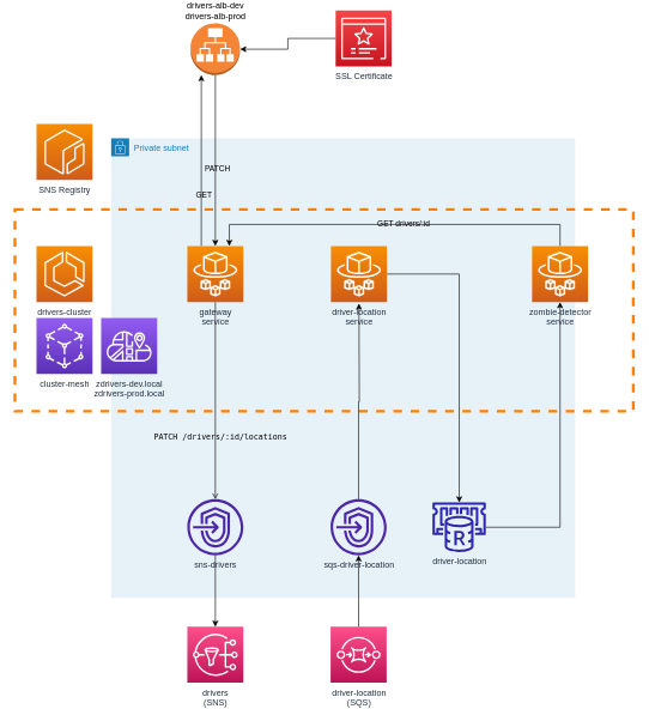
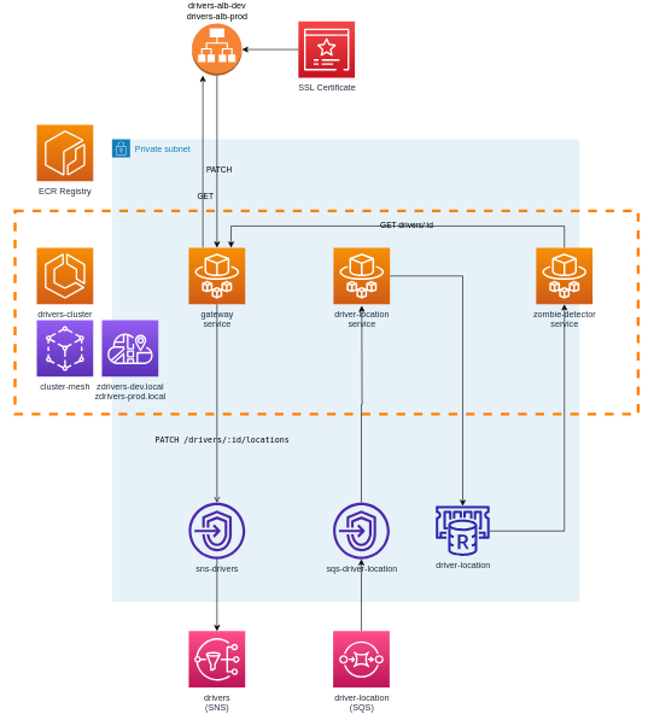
  <mxCell id="0" />
  <mxCell id="1" parent="0" />
  <mxCell id="2" value="Private subnet" style="points=[[0,0],[0.25,0],[0.5,0],[0.75,0],[1,0],[1,0.25],[1,0.5],[1,0.75],[1,1],[0.75,1],[0.5,1],[0.25,1],[0,1],[0,0.75],[0,0.5],[0,0.25]];outlineConnect=0;gradientColor=none;html=1;whiteSpace=wrap;fontSize=12;fontStyle=0;shape=mxgraph.aws4.group;grIcon=mxgraph.aws4.group_security_group;grStroke=0;strokeColor=#147EBA;fillColor=#E6F2F8;verticalAlign=top;align=left;spacingLeft=30;fontColor=#147EBA;dashed=0;" parent="1" vertex="1"><mxGeometry x="154" y="183" width="646" height="640" as="geometry" /></mxCell>
  <mxCell id="3" value="" style="rounded=0;whiteSpace=wrap;html=1;labelBackgroundColor=none;fillColor=none;dashed=1;strokeWidth=4;strokeColor=#FF8000;" parent="1" vertex="1"><mxGeometry x="20" y="282" width="861" height="281" as="geometry" /></mxCell>
  <mxCell id="4" style="edgeStyle=orthogonalEdgeStyle;rounded=0;orthogonalLoop=1;jettySize=auto;html=1;exitX=0.25;exitY=0;exitDx=0;exitDy=0;exitPerimeter=0;" parent="1" source="8" target="11" edge="1"><mxGeometry relative="1" as="geometry"><Array as="points"><mxPoint x="280" y="173" /><mxPoint x="280" y="173" /></Array></mxGeometry></mxCell>
  <mxCell id="5" value="GET" style="edgeLabel;html=1;align=center;verticalAlign=middle;resizable=0;points=[];labelBackgroundColor=none;" parent="4" vertex="1" connectable="0"><mxGeometry x="-0.394" y="-2" relative="1" as="geometry"><mxPoint x="1" as="offset" /></mxGeometry></mxCell>
  <mxCell id="6" style="edgeStyle=orthogonalEdgeStyle;rounded=0;orthogonalLoop=1;jettySize=auto;html=1;endArrow=open;" parent="1" source="8" target="28" edge="1"><mxGeometry relative="1" as="geometry" /></mxCell>
  <mxCell id="7" value="&lt;code&gt;PATCH /drivers/:id/locations&lt;/code&gt;" style="edgeLabel;html=1;align=center;verticalAlign=middle;resizable=0;points=[];labelBackgroundColor=none;" parent="6" vertex="1" connectable="0"><mxGeometry x="0.362" y="6" relative="1" as="geometry"><mxPoint as="offset" /></mxGeometry></mxCell>
  <mxCell id="8" value="&lt;div&gt;gateway&lt;/div&gt;&lt;div&gt;service&lt;/div&gt;" style="sketch=0;points=[[0,0,0],[0.25,0,0],[0.5,0,0],[0.75,0,0],[1,0,0],[0,1,0],[0.25,1,0],[0.5,1,0],[0.75,1,0],[1,1,0],[0,0.25,0],[0,0.5,0],[0,0.75,0],[1,0.25,0],[1,0.5,0],[1,0.75,0]];outlineConnect=0;fontColor=#232F3E;gradientColor=#F78E04;gradientDirection=north;fillColor=#D05C17;strokeColor=#ffffff;dashed=0;verticalLabelPosition=bottom;verticalAlign=top;align=center;html=1;fontSize=12;fontStyle=0;aspect=fixed;shape=mxgraph.aws4.resourceIcon;resIcon=mxgraph.aws4.fargate;" parent="1" vertex="1"><mxGeometry x="260" y="333" width="78" height="78" as="geometry" /></mxCell>
  <mxCell id="9" style="edgeStyle=orthogonalEdgeStyle;rounded=0;orthogonalLoop=1;jettySize=auto;html=1;" parent="1" source="11" target="8" edge="1"><mxGeometry relative="1" as="geometry" /></mxCell>
  <mxCell id="10" value="PATCH" style="edgeLabel;html=1;align=center;verticalAlign=middle;resizable=0;points=[];labelBackgroundColor=none;" parent="9" vertex="1" connectable="0"><mxGeometry x="0.093" y="2" relative="1" as="geometry"><mxPoint as="offset" /></mxGeometry></mxCell>
  <mxCell id="11" value="&lt;div&gt;drivers-alb-dev&lt;/div&gt;&lt;div&gt;drivers-alb-prod&lt;br&gt;&lt;/div&gt;" style="outlineConnect=0;dashed=0;verticalLabelPosition=top;verticalAlign=bottom;align=center;html=1;shape=mxgraph.aws3.application_load_balancer;fillColor=#F58536;gradientColor=none;labelPosition=center;" parent="1" vertex="1"><mxGeometry x="264.5" y="23" width="69" height="72" as="geometry" /></mxCell>
  <mxCell id="12" value="&lt;div&gt;drivers&lt;/div&gt;&lt;div&gt;(SNS)&lt;br&gt;&lt;/div&gt;" style="sketch=0;points=[[0,0,0],[0.25,0,0],[0.5,0,0],[0.75,0,0],[1,0,0],[0,1,0],[0.25,1,0],[0.5,1,0],[0.75,1,0],[1,1,0],[0,0.25,0],[0,0.5,0],[0,0.75,0],[1,0.25,0],[1,0.5,0],[1,0.75,0]];outlineConnect=0;fontColor=#232F3E;gradientColor=#FF4F8B;gradientDirection=north;fillColor=#BC1356;strokeColor=#ffffff;dashed=0;verticalLabelPosition=bottom;verticalAlign=top;align=center;html=1;fontSize=12;fontStyle=0;aspect=fixed;shape=mxgraph.aws4.resourceIcon;resIcon=mxgraph.aws4.sns;" parent="1" vertex="1"><mxGeometry x="260" y="863" width="78" height="78" as="geometry" /></mxCell>
  <mxCell id="13" style="edgeStyle=orthogonalEdgeStyle;rounded=0;orthogonalLoop=1;jettySize=auto;html=1;" parent="1" source="14" target="19" edge="1"><mxGeometry relative="1" as="geometry" /></mxCell>
  <mxCell id="14" value="&lt;div&gt;driver-location&lt;/div&gt;&lt;div&gt;service&lt;br&gt;&lt;/div&gt;" style="sketch=0;points=[[0,0,0],[0.25,0,0],[0.5,0,0],[0.75,0,0],[1,0,0],[0,1,0],[0.25,1,0],[0.5,1,0],[0.75,1,0],[1,1,0],[0,0.25,0],[0,0.5,0],[0,0.75,0],[1,0.25,0],[1,0.5,0],[1,0.75,0]];outlineConnect=0;fontColor=#232F3E;gradientColor=#F78E04;gradientDirection=north;fillColor=#D05C17;strokeColor=#ffffff;dashed=0;verticalLabelPosition=bottom;verticalAlign=top;align=center;html=1;fontSize=12;fontStyle=0;aspect=fixed;shape=mxgraph.aws4.resourceIcon;resIcon=mxgraph.aws4.fargate;" parent="1" vertex="1"><mxGeometry x="460" y="333" width="78" height="78" as="geometry" /></mxCell>
  <mxCell id="15" style="edgeStyle=orthogonalEdgeStyle;rounded=0;orthogonalLoop=1;jettySize=auto;html=1;startArrow=none;" parent="1" source="29" edge="1"><mxGeometry relative="1" as="geometry"><mxPoint x="499" y="413" as="targetPoint" /></mxGeometry></mxCell>
  <mxCell id="16" style="edgeStyle=orthogonalEdgeStyle;rounded=0;orthogonalLoop=1;jettySize=auto;html=1;" parent="1" source="17" target="29" edge="1"><mxGeometry relative="1" as="geometry" /></mxCell>
  <mxCell id="17" value="&lt;div&gt;driver-location&lt;/div&gt;&lt;div&gt;(SQS)&lt;/div&gt;" style="sketch=0;points=[[0,0,0],[0.25,0,0],[0.5,0,0],[0.75,0,0],[1,0,0],[0,1,0],[0.25,1,0],[0.5,1,0],[0.75,1,0],[1,1,0],[0,0.25,0],[0,0.5,0],[0,0.75,0],[1,0.25,0],[1,0.5,0],[1,0.75,0]];outlineConnect=0;fontColor=#232F3E;gradientColor=#FF4F8B;gradientDirection=north;fillColor=#BC1356;strokeColor=#ffffff;dashed=0;verticalLabelPosition=bottom;verticalAlign=top;align=center;html=1;fontSize=12;fontStyle=0;aspect=fixed;shape=mxgraph.aws4.resourceIcon;resIcon=mxgraph.aws4.sqs;" parent="1" vertex="1"><mxGeometry x="459.5" y="863" width="78" height="78" as="geometry" /></mxCell>
  <mxCell id="18" style="edgeStyle=orthogonalEdgeStyle;rounded=0;orthogonalLoop=1;jettySize=auto;html=1;" parent="1" source="19" target="22" edge="1"><mxGeometry relative="1" as="geometry" /></mxCell>
  <mxCell id="19" value="driver-location" style="sketch=0;outlineConnect=0;fontColor=#232F3E;gradientColor=none;fillColor=#2E27AD;strokeColor=none;dashed=0;verticalLabelPosition=bottom;verticalAlign=top;align=center;html=1;fontSize=12;fontStyle=0;aspect=fixed;pointerEvents=1;shape=mxgraph.aws4.elasticache_for_redis;" parent="1" vertex="1"><mxGeometry x="599.5" y="690" width="78" height="69" as="geometry" /></mxCell>
  <mxCell id="20" style="edgeStyle=orthogonalEdgeStyle;rounded=0;orthogonalLoop=1;jettySize=auto;html=1;entryX=0.75;entryY=0;entryDx=0;entryDy=0;entryPerimeter=0;" parent="1" source="22" target="8" edge="1"><mxGeometry relative="1" as="geometry"><Array as="points"><mxPoint x="779" y="303" /><mxPoint x="319" y="303" /></Array></mxGeometry></mxCell>
  <mxCell id="21" value="GET drivers/:id" style="edgeLabel;html=1;align=center;verticalAlign=middle;resizable=0;points=[];labelBackgroundColor=none;" parent="20" vertex="1" connectable="0"><mxGeometry x="-0.389" y="-2" relative="1" as="geometry"><mxPoint x="-90" as="offset" /></mxGeometry></mxCell>
  <mxCell id="22" value="&lt;div&gt;zombie-detector&lt;/div&gt;&lt;div&gt;service&lt;br&gt;&lt;/div&gt;" style="sketch=0;points=[[0,0,0],[0.25,0,0],[0.5,0,0],[0.75,0,0],[1,0,0],[0,1,0],[0.25,1,0],[0.5,1,0],[0.75,1,0],[1,1,0],[0,0.25,0],[0,0.5,0],[0,0.75,0],[1,0.25,0],[1,0.5,0],[1,0.75,0]];outlineConnect=0;fontColor=#232F3E;gradientColor=#F78E04;gradientDirection=north;fillColor=#D05C17;strokeColor=#ffffff;dashed=0;verticalLabelPosition=bottom;verticalAlign=top;align=center;html=1;fontSize=12;fontStyle=0;aspect=fixed;shape=mxgraph.aws4.resourceIcon;resIcon=mxgraph.aws4.fargate;" parent="1" vertex="1"><mxGeometry x="740" y="333" width="78" height="78" as="geometry" /></mxCell>
  <mxCell id="23" value="cluster-mesh" style="sketch=0;points=[[0,0,0],[0.25,0,0],[0.5,0,0],[0.75,0,0],[1,0,0],[0,1,0],[0.25,1,0],[0.5,1,0],[0.75,1,0],[1,1,0],[0,0.25,0],[0,0.5,0],[0,0.75,0],[1,0.25,0],[1,0.5,0],[1,0.75,0]];outlineConnect=0;fontColor=#232F3E;gradientColor=#945DF2;gradientDirection=north;fillColor=#5A30B5;strokeColor=#ffffff;dashed=0;verticalLabelPosition=bottom;verticalAlign=top;align=center;html=1;fontSize=12;fontStyle=0;aspect=fixed;shape=mxgraph.aws4.resourceIcon;resIcon=mxgraph.aws4.app_mesh;labelBackgroundColor=none;" parent="1" vertex="1"><mxGeometry x="50" y="433" width="78" height="78" as="geometry" /></mxCell>
  <mxCell id="24" value="drivers-cluster" style="sketch=0;points=[[0,0,0],[0.25,0,0],[0.5,0,0],[0.75,0,0],[1,0,0],[0,1,0],[0.25,1,0],[0.5,1,0],[0.75,1,0],[1,1,0],[0,0.25,0],[0,0.5,0],[0,0.75,0],[1,0.25,0],[1,0.5,0],[1,0.75,0]];outlineConnect=0;fontColor=#232F3E;gradientColor=#F78E04;gradientDirection=north;fillColor=#D05C17;strokeColor=#ffffff;dashed=0;verticalLabelPosition=bottom;verticalAlign=top;align=center;html=1;fontSize=12;fontStyle=0;aspect=fixed;shape=mxgraph.aws4.resourceIcon;resIcon=mxgraph.aws4.ecs;labelBackgroundColor=none;" parent="1" vertex="1"><mxGeometry x="50" y="333" width="78" height="78" as="geometry" /></mxCell>
  <mxCell id="25" style="edgeStyle=orthogonalEdgeStyle;rounded=0;orthogonalLoop=1;jettySize=auto;html=1;" parent="1" source="26" target="11" edge="1"><mxGeometry relative="1" as="geometry" /></mxCell>
- <mxCell id="26" value="SSL Certificate" style="sketch=0;points=[[0,0,0],[0.25,0,0],[0.5,0,0],[0.75,0,0],[1,0,0],[0,1,0],[0.25,1,0],[0.5,1,0],[0.75,1,0],[1,1,0],[0,0.25,0],[0,0.5,0],[0,0.75,0],[1,0.25,0],[1,0.5,0],[1,0.75,0]];outlineConnect=0;fontColor=#232F3E;gradientColor=#F54749;gradientDirection=north;fillColor=#C7131F;strokeColor=#ffffff;dashed=0;verticalLabelPosition=bottom;verticalAlign=top;align=center;html=1;fontSize=12;fontStyle=0;aspect=fixed;shape=mxgraph.aws4.resourceIcon;resIcon=mxgraph.aws4.certificate_manager_3;labelBackgroundColor=none;" parent="1" vertex="1"><mxGeometry x="466.5" y="5" width="78" height="78" as="geometry" /></mxCell>
+ <mxCell id="26" value="SSL Certificate" style="sketch=0;points=[[0,0,0],[0.25,0,0],[0.5,0,0],[0.75,0,0],[1,0,0],[0,1,0],[0.25,1,0],[0.5,1,0],[0.75,1,0],[1,1,0],[0,0.25,0],[0,0.5,0],[0,0.75,0],[1,0.25,0],[1,0.5,0],[1,0.75,0]];outlineConnect=0;fontColor=#232F3E;gradientColor=#F54749;gradientDirection=north;fillColor=#C7131F;strokeColor=#ffffff;dashed=0;verticalLabelPosition=bottom;verticalAlign=top;align=center;html=1;fontSize=12;fontStyle=0;aspect=fixed;shape=mxgraph.aws4.resourceIcon;resIcon=mxgraph.aws4.certificate_manager_3;labelBackgroundColor=none;" parent="1" vertex="1"><mxGeometry x="411.5" y="20" width="78" height="78" as="geometry" /></mxCell>
  <mxCell id="27" style="edgeStyle=orthogonalEdgeStyle;rounded=0;orthogonalLoop=1;jettySize=auto;html=1;" parent="1" source="28" target="12" edge="1"><mxGeometry relative="1" as="geometry" /></mxCell>
  <mxCell id="28" value="sns-drivers" style="sketch=0;outlineConnect=0;fontColor=#232F3E;gradientColor=none;fillColor=#4D27AA;strokeColor=none;dashed=0;verticalLabelPosition=bottom;verticalAlign=top;align=center;html=1;fontSize=12;fontStyle=0;aspect=fixed;pointerEvents=1;shape=mxgraph.aws4.endpoints;labelBackgroundColor=none;" parent="1" vertex="1"><mxGeometry x="260" y="685.5" width="78" height="78" as="geometry" /></mxCell>
  <mxCell id="29" value="sqs-driver-location" style="sketch=0;outlineConnect=0;fontColor=#232F3E;gradientColor=none;fillColor=#4D27AA;strokeColor=none;dashed=0;verticalLabelPosition=bottom;verticalAlign=top;align=center;html=1;fontSize=12;fontStyle=0;aspect=fixed;pointerEvents=1;shape=mxgraph.aws4.endpoints;labelBackgroundColor=none;" parent="1" vertex="1"><mxGeometry x="459.5" y="685.5" width="78" height="78" as="geometry" /></mxCell>
- <mxCell id="30" value="&lt;div&gt;SNS Registry&lt;/div&gt;" style="sketch=0;points=[[0,0,0],[0.25,0,0],[0.5,0,0],[0.75,0,0],[1,0,0],[0,1,0],[0.25,1,0],[0.5,1,0],[0.75,1,0],[1,1,0],[0,0.25,0],[0,0.5,0],[0,0.75,0],[1,0.25,0],[1,0.5,0],[1,0.75,0]];outlineConnect=0;fontColor=#232F3E;gradientColor=#F78E04;gradientDirection=north;fillColor=#D05C17;strokeColor=#ffffff;dashed=0;verticalLabelPosition=bottom;verticalAlign=top;align=center;html=1;fontSize=12;fontStyle=0;aspect=fixed;shape=mxgraph.aws4.resourceIcon;resIcon=mxgraph.aws4.ecr;labelBackgroundColor=none;" parent="1" vertex="1"><mxGeometry x="50" y="163" width="78" height="78" as="geometry" /></mxCell>
+ <mxCell id="30" value="&lt;div&gt;ECR Registry&lt;/div&gt;" style="sketch=0;points=[[0,0,0],[0.25,0,0],[0.5,0,0],[0.75,0,0],[1,0,0],[0,1,0],[0.25,1,0],[0.5,1,0],[0.75,1,0],[1,1,0],[0,0.25,0],[0,0.5,0],[0,0.75,0],[1,0.25,0],[1,0.5,0],[1,0.75,0]];outlineConnect=0;fontColor=#232F3E;gradientColor=#F78E04;gradientDirection=north;fillColor=#D05C17;strokeColor=#ffffff;dashed=0;verticalLabelPosition=bottom;verticalAlign=top;align=center;html=1;fontSize=12;fontStyle=0;aspect=fixed;shape=mxgraph.aws4.resourceIcon;resIcon=mxgraph.aws4.ecr;labelBackgroundColor=none;" parent="1" vertex="1"><mxGeometry x="50" y="163" width="78" height="78" as="geometry" /></mxCell>
  <mxCell id="31" value="&lt;div&gt;zdrivers-dev.local&lt;/div&gt;&lt;div&gt;zdrivers-prod.local&lt;/div&gt;" style="sketch=0;points=[[0,0,0],[0.25,0,0],[0.5,0,0],[0.75,0,0],[1,0,0],[0,1,0],[0.25,1,0],[0.5,1,0],[0.75,1,0],[1,1,0],[0,0.25,0],[0,0.5,0],[0,0.75,0],[1,0.25,0],[1,0.5,0],[1,0.75,0]];outlineConnect=0;fontColor=#232F3E;gradientColor=#945DF2;gradientDirection=north;fillColor=#5A30B5;strokeColor=#ffffff;dashed=0;verticalLabelPosition=bottom;verticalAlign=top;align=center;html=1;fontSize=12;fontStyle=0;aspect=fixed;shape=mxgraph.aws4.resourceIcon;resIcon=mxgraph.aws4.cloud_map;" vertex="1" parent="1"><mxGeometry x="140" y="433" width="78" height="78" as="geometry" /></mxCell>
